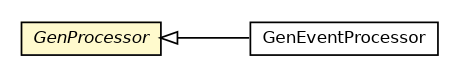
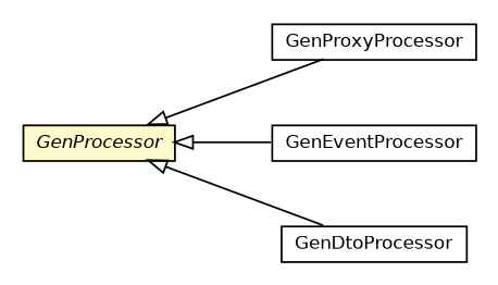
  digraph {
    nodesep=0.25
    rankdir=LR
    ranksep=0.5
    node [fontcolor=black fontname=Helvetica fontsize=10.0 shape=plaintext]
    edge [arrowtail=empty dir=back fontname=Helvetica fontsize=10 headport=p labelfontname=Helvetica labelfontsize=10 tailport=p]
+   n1 [label=<<table title="com.gwtplatform.dispatch.annotation.processor.GenProxyProcessor" border="0" cellborder="1" cellspacing="0" cellpadding="2" port="p" href="./GenProxyProcessor.html"> 		<tr><td><table border="0" cellspacing="0" cellpadding="1"> <tr><td align="center" balign="center"> GenProxyProcessor </td></tr> 		</table></td></tr> 		</table>>]
    n2 [label=<<table title="com.gwtplatform.dispatch.annotation.processor.GenProcessor" border="0" cellborder="1" cellspacing="0" cellpadding="2" port="p" bgcolor="lemonChiffon" href="./GenProcessor.html"> 		<tr><td><table border="0" cellspacing="0" cellpadding="1"> <tr><td align="center" balign="center"><font face="Helvetica-Oblique"> GenProcessor </font></td></tr> 		</table></td></tr> 		</table>>]
    n3 [label=<<table title="com.gwtplatform.dispatch.annotation.processor.GenEventProcessor" border="0" cellborder="1" cellspacing="0" cellpadding="2" port="p" href="./GenEventProcessor.html"> 		<tr><td><table border="0" cellspacing="0" cellpadding="1"> <tr><td align="center" balign="center"> GenEventProcessor </td></tr> 		</table></td></tr> 		</table>>]
+   n4 [label=<<table title="com.gwtplatform.dispatch.annotation.processor.GenDtoProcessor" border="0" cellborder="1" cellspacing="0" cellpadding="2" port="p" href="./GenDtoProcessor.html"> 		<tr><td><table border="0" cellspacing="0" cellpadding="1"> <tr><td align="center" balign="center"> GenDtoProcessor </td></tr> 		</table></td></tr> 		</table>>]
+   n2 -> n1
    n2 -> n3
+   n2 -> n4
  }
